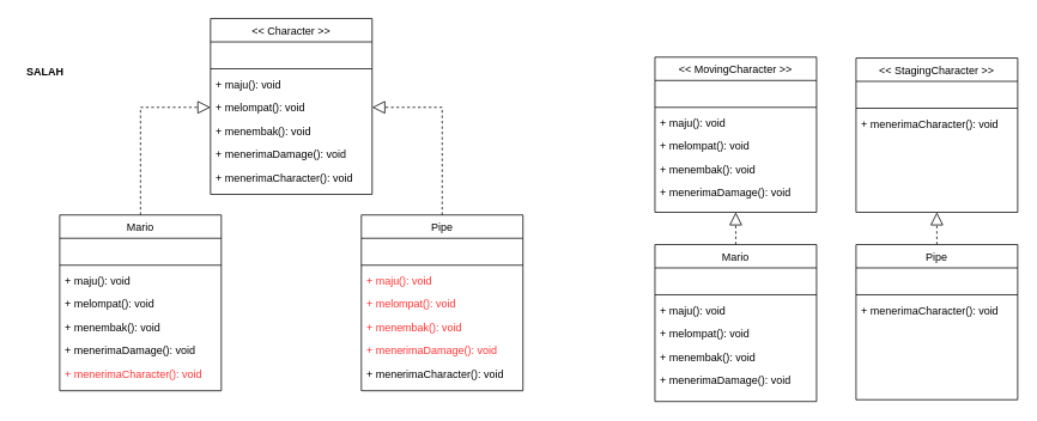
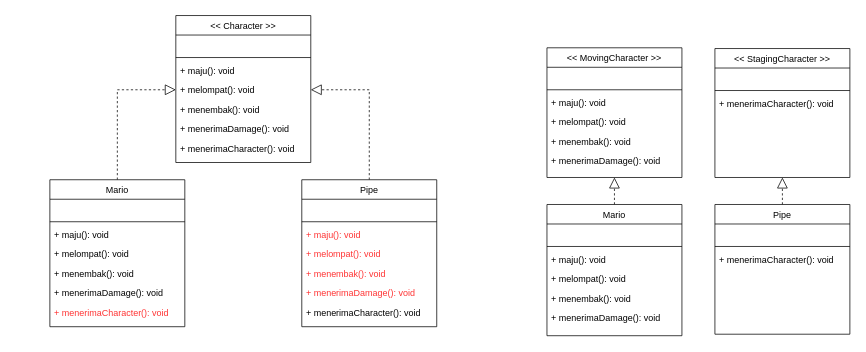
  <mxCell id="0" />
  <mxCell id="1" parent="0" />
  <mxCell id="2" value="&lt;&lt; Character &gt;&gt;" style="swimlane;fontStyle=0;align=center;verticalAlign=top;childLayout=stackLayout;horizontal=1;startSize=26;horizontalStack=0;resizeParent=1;resizeLast=0;collapsible=1;marginBottom=0;rounded=0;shadow=0;strokeWidth=1;" parent="1" vertex="1"><mxGeometry x="234" y="20" width="180" height="196" as="geometry"><mxRectangle x="130" y="380" width="160" height="26" as="alternateBounds" /></mxGeometry></mxCell>
  <mxCell id="3" value=" " style="text;align=left;verticalAlign=top;spacingLeft=4;spacingRight=4;overflow=hidden;rotatable=0;points=[[0,0.5],[1,0.5]];portConstraint=eastwest;rounded=0;shadow=0;html=0;" parent="2" vertex="1"><mxGeometry y="26" width="180" height="26" as="geometry" /></mxCell>
  <mxCell id="4" value="" style="line;html=1;strokeWidth=1;align=left;verticalAlign=middle;spacingTop=-1;spacingLeft=3;spacingRight=3;rotatable=0;labelPosition=right;points=[];portConstraint=eastwest;" parent="2" vertex="1"><mxGeometry y="52" width="180" height="8" as="geometry" /></mxCell>
  <mxCell id="5" value="+ maju(): void" style="text;align=left;verticalAlign=top;spacingLeft=4;spacingRight=4;overflow=hidden;rotatable=0;points=[[0,0.5],[1,0.5]];portConstraint=eastwest;" parent="2" vertex="1"><mxGeometry y="60" width="180" height="26" as="geometry" /></mxCell>
  <mxCell id="6" value="+ melompat(): void" style="text;align=left;verticalAlign=top;spacingLeft=4;spacingRight=4;overflow=hidden;rotatable=0;points=[[0,0.5],[1,0.5]];portConstraint=eastwest;" vertex="1" parent="2"><mxGeometry y="86" width="180" height="26" as="geometry" /></mxCell>
  <mxCell id="7" value="+ menembak(): void" style="text;align=left;verticalAlign=top;spacingLeft=4;spacingRight=4;overflow=hidden;rotatable=0;points=[[0,0.5],[1,0.5]];portConstraint=eastwest;" vertex="1" parent="2"><mxGeometry y="112" width="180" height="26" as="geometry" /></mxCell>
  <mxCell id="8" value="+ menerimaDamage(): void" style="text;align=left;verticalAlign=top;spacingLeft=4;spacingRight=4;overflow=hidden;rotatable=0;points=[[0,0.5],[1,0.5]];portConstraint=eastwest;" vertex="1" parent="2"><mxGeometry y="138" width="180" height="26" as="geometry" /></mxCell>
  <mxCell id="9" value="+ menerimaCharacter(): void" style="text;align=left;verticalAlign=top;spacingLeft=4;spacingRight=4;overflow=hidden;rotatable=0;points=[[0,0.5],[1,0.5]];portConstraint=eastwest;" vertex="1" parent="2"><mxGeometry y="164" width="180" height="26" as="geometry" /></mxCell>
  <mxCell id="10" style="edgeStyle=orthogonalEdgeStyle;rounded=0;orthogonalLoop=1;jettySize=auto;html=1;exitX=0.5;exitY=0;exitDx=0;exitDy=0;entryX=0;entryY=0.5;entryDx=0;entryDy=0;dashed=1;endArrow=block;endFill=0;endSize=12;" edge="1" parent="1" source="11" target="6"><mxGeometry relative="1" as="geometry" /></mxCell>
  <mxCell id="11" value="Mario" style="swimlane;fontStyle=0;align=center;verticalAlign=top;childLayout=stackLayout;horizontal=1;startSize=26;horizontalStack=0;resizeParent=1;resizeLast=0;collapsible=1;marginBottom=0;rounded=0;shadow=0;strokeWidth=1;" vertex="1" parent="1"><mxGeometry x="66" y="239" width="180" height="196" as="geometry"><mxRectangle x="130" y="380" width="160" height="26" as="alternateBounds" /></mxGeometry></mxCell>
  <mxCell id="12" value=" " style="text;align=left;verticalAlign=top;spacingLeft=4;spacingRight=4;overflow=hidden;rotatable=0;points=[[0,0.5],[1,0.5]];portConstraint=eastwest;rounded=0;shadow=0;html=0;" vertex="1" parent="11"><mxGeometry y="26" width="180" height="26" as="geometry" /></mxCell>
  <mxCell id="13" value="" style="line;html=1;strokeWidth=1;align=left;verticalAlign=middle;spacingTop=-1;spacingLeft=3;spacingRight=3;rotatable=0;labelPosition=right;points=[];portConstraint=eastwest;" vertex="1" parent="11"><mxGeometry y="52" width="180" height="8" as="geometry" /></mxCell>
  <mxCell id="14" value="+ maju(): void" style="text;align=left;verticalAlign=top;spacingLeft=4;spacingRight=4;overflow=hidden;rotatable=0;points=[[0,0.5],[1,0.5]];portConstraint=eastwest;" vertex="1" parent="11"><mxGeometry y="60" width="180" height="26" as="geometry" /></mxCell>
  <mxCell id="15" value="+ melompat(): void" style="text;align=left;verticalAlign=top;spacingLeft=4;spacingRight=4;overflow=hidden;rotatable=0;points=[[0,0.5],[1,0.5]];portConstraint=eastwest;" vertex="1" parent="11"><mxGeometry y="86" width="180" height="26" as="geometry" /></mxCell>
  <mxCell id="16" value="+ menembak(): void" style="text;align=left;verticalAlign=top;spacingLeft=4;spacingRight=4;overflow=hidden;rotatable=0;points=[[0,0.5],[1,0.5]];portConstraint=eastwest;" vertex="1" parent="11"><mxGeometry y="112" width="180" height="26" as="geometry" /></mxCell>
  <mxCell id="17" value="+ menerimaDamage(): void" style="text;align=left;verticalAlign=top;spacingLeft=4;spacingRight=4;overflow=hidden;rotatable=0;points=[[0,0.5],[1,0.5]];portConstraint=eastwest;" vertex="1" parent="11"><mxGeometry y="138" width="180" height="26" as="geometry" /></mxCell>
  <mxCell id="18" value="+ menerimaCharacter(): void" style="text;align=left;verticalAlign=top;spacingLeft=4;spacingRight=4;overflow=hidden;rotatable=0;points=[[0,0.5],[1,0.5]];portConstraint=eastwest;fontColor=#FF3333;" vertex="1" parent="11"><mxGeometry y="164" width="180" height="26" as="geometry" /></mxCell>
  <mxCell id="19" style="edgeStyle=orthogonalEdgeStyle;rounded=0;orthogonalLoop=1;jettySize=auto;html=1;exitX=0.5;exitY=0;exitDx=0;exitDy=0;entryX=1;entryY=0.5;entryDx=0;entryDy=0;dashed=1;endArrow=block;endFill=0;endSize=12;" edge="1" parent="1" source="20" target="6"><mxGeometry relative="1" as="geometry" /></mxCell>
  <mxCell id="20" value="Pipe" style="swimlane;fontStyle=0;align=center;verticalAlign=top;childLayout=stackLayout;horizontal=1;startSize=26;horizontalStack=0;resizeParent=1;resizeLast=0;collapsible=1;marginBottom=0;rounded=0;shadow=0;strokeWidth=1;" vertex="1" parent="1"><mxGeometry x="402" y="239" width="180" height="196" as="geometry"><mxRectangle x="130" y="380" width="160" height="26" as="alternateBounds" /></mxGeometry></mxCell>
  <mxCell id="21" value=" " style="text;align=left;verticalAlign=top;spacingLeft=4;spacingRight=4;overflow=hidden;rotatable=0;points=[[0,0.5],[1,0.5]];portConstraint=eastwest;rounded=0;shadow=0;html=0;" vertex="1" parent="20"><mxGeometry y="26" width="180" height="26" as="geometry" /></mxCell>
  <mxCell id="22" value="" style="line;html=1;strokeWidth=1;align=left;verticalAlign=middle;spacingTop=-1;spacingLeft=3;spacingRight=3;rotatable=0;labelPosition=right;points=[];portConstraint=eastwest;" vertex="1" parent="20"><mxGeometry y="52" width="180" height="8" as="geometry" /></mxCell>
  <mxCell id="23" value="+ maju(): void" style="text;align=left;verticalAlign=top;spacingLeft=4;spacingRight=4;overflow=hidden;rotatable=0;points=[[0,0.5],[1,0.5]];portConstraint=eastwest;fontColor=#FF3333;" vertex="1" parent="20"><mxGeometry y="60" width="180" height="26" as="geometry" /></mxCell>
  <mxCell id="24" value="+ melompat(): void" style="text;align=left;verticalAlign=top;spacingLeft=4;spacingRight=4;overflow=hidden;rotatable=0;points=[[0,0.5],[1,0.5]];portConstraint=eastwest;fontColor=#FF3333;" vertex="1" parent="20"><mxGeometry y="86" width="180" height="26" as="geometry" /></mxCell>
  <mxCell id="25" value="+ menembak(): void" style="text;align=left;verticalAlign=top;spacingLeft=4;spacingRight=4;overflow=hidden;rotatable=0;points=[[0,0.5],[1,0.5]];portConstraint=eastwest;fontColor=#FF3333;" vertex="1" parent="20"><mxGeometry y="112" width="180" height="26" as="geometry" /></mxCell>
  <mxCell id="26" value="+ menerimaDamage(): void" style="text;align=left;verticalAlign=top;spacingLeft=4;spacingRight=4;overflow=hidden;rotatable=0;points=[[0,0.5],[1,0.5]];portConstraint=eastwest;fontColor=#FF3333;" vertex="1" parent="20"><mxGeometry y="138" width="180" height="26" as="geometry" /></mxCell>
  <mxCell id="27" value="+ menerimaCharacter(): void" style="text;align=left;verticalAlign=top;spacingLeft=4;spacingRight=4;overflow=hidden;rotatable=0;points=[[0,0.5],[1,0.5]];portConstraint=eastwest;" vertex="1" parent="20"><mxGeometry y="164" width="180" height="26" as="geometry" /></mxCell>
- <mxCell id="28" value="&lt;b&gt;&lt;font color=&quot;#000000&quot;&gt;SALAH&lt;/font&gt;&lt;/b&gt;" style="text;html=1;strokeColor=none;fillColor=none;align=center;verticalAlign=middle;whiteSpace=wrap;rounded=0;fontColor=#FF3333;" vertex="1" parent="1"><mxGeometry x="20" y="65" width="60" height="30" as="geometry" /></mxCell>
  <mxCell id="29" value="&lt;&lt; MovingCharacter &gt;&gt;" style="swimlane;fontStyle=0;align=center;verticalAlign=top;childLayout=stackLayout;horizontal=1;startSize=26;horizontalStack=0;resizeParent=1;resizeLast=0;collapsible=1;marginBottom=0;rounded=0;shadow=0;strokeWidth=1;" vertex="1" parent="1"><mxGeometry x="729" y="63" width="180" height="173" as="geometry"><mxRectangle x="130" y="380" width="160" height="26" as="alternateBounds" /></mxGeometry></mxCell>
  <mxCell id="30" value=" " style="text;align=left;verticalAlign=top;spacingLeft=4;spacingRight=4;overflow=hidden;rotatable=0;points=[[0,0.5],[1,0.5]];portConstraint=eastwest;rounded=0;shadow=0;html=0;" vertex="1" parent="29"><mxGeometry y="26" width="180" height="26" as="geometry" /></mxCell>
  <mxCell id="31" value="" style="line;html=1;strokeWidth=1;align=left;verticalAlign=middle;spacingTop=-1;spacingLeft=3;spacingRight=3;rotatable=0;labelPosition=right;points=[];portConstraint=eastwest;" vertex="1" parent="29"><mxGeometry y="52" width="180" height="8" as="geometry" /></mxCell>
  <mxCell id="32" value="+ maju(): void" style="text;align=left;verticalAlign=top;spacingLeft=4;spacingRight=4;overflow=hidden;rotatable=0;points=[[0,0.5],[1,0.5]];portConstraint=eastwest;" vertex="1" parent="29"><mxGeometry y="60" width="180" height="26" as="geometry" /></mxCell>
  <mxCell id="33" value="+ melompat(): void" style="text;align=left;verticalAlign=top;spacingLeft=4;spacingRight=4;overflow=hidden;rotatable=0;points=[[0,0.5],[1,0.5]];portConstraint=eastwest;" vertex="1" parent="29"><mxGeometry y="86" width="180" height="26" as="geometry" /></mxCell>
  <mxCell id="34" value="+ menembak(): void" style="text;align=left;verticalAlign=top;spacingLeft=4;spacingRight=4;overflow=hidden;rotatable=0;points=[[0,0.5],[1,0.5]];portConstraint=eastwest;" vertex="1" parent="29"><mxGeometry y="112" width="180" height="26" as="geometry" /></mxCell>
  <mxCell id="35" value="+ menerimaDamage(): void" style="text;align=left;verticalAlign=top;spacingLeft=4;spacingRight=4;overflow=hidden;rotatable=0;points=[[0,0.5],[1,0.5]];portConstraint=eastwest;" vertex="1" parent="29"><mxGeometry y="138" width="180" height="26" as="geometry" /></mxCell>
  <mxCell id="36" style="edgeStyle=orthogonalEdgeStyle;rounded=0;orthogonalLoop=1;jettySize=auto;html=1;exitX=0.5;exitY=0;exitDx=0;exitDy=0;entryX=0.5;entryY=1;entryDx=0;entryDy=0;dashed=1;endArrow=block;endFill=0;endSize=12;" edge="1" parent="1" source="37" target="29"><mxGeometry relative="1" as="geometry" /></mxCell>
  <mxCell id="37" value="Mario" style="swimlane;fontStyle=0;align=center;verticalAlign=top;childLayout=stackLayout;horizontal=1;startSize=26;horizontalStack=0;resizeParent=1;resizeLast=0;collapsible=1;marginBottom=0;rounded=0;shadow=0;strokeWidth=1;" vertex="1" parent="1"><mxGeometry x="729" y="272" width="180" height="175" as="geometry"><mxRectangle x="130" y="380" width="160" height="26" as="alternateBounds" /></mxGeometry></mxCell>
  <mxCell id="38" value=" " style="text;align=left;verticalAlign=top;spacingLeft=4;spacingRight=4;overflow=hidden;rotatable=0;points=[[0,0.5],[1,0.5]];portConstraint=eastwest;rounded=0;shadow=0;html=0;" vertex="1" parent="37"><mxGeometry y="26" width="180" height="26" as="geometry" /></mxCell>
  <mxCell id="39" value="" style="line;html=1;strokeWidth=1;align=left;verticalAlign=middle;spacingTop=-1;spacingLeft=3;spacingRight=3;rotatable=0;labelPosition=right;points=[];portConstraint=eastwest;" vertex="1" parent="37"><mxGeometry y="52" width="180" height="8" as="geometry" /></mxCell>
  <mxCell id="40" value="+ maju(): void" style="text;align=left;verticalAlign=top;spacingLeft=4;spacingRight=4;overflow=hidden;rotatable=0;points=[[0,0.5],[1,0.5]];portConstraint=eastwest;" vertex="1" parent="37"><mxGeometry y="60" width="180" height="26" as="geometry" /></mxCell>
  <mxCell id="41" value="+ melompat(): void" style="text;align=left;verticalAlign=top;spacingLeft=4;spacingRight=4;overflow=hidden;rotatable=0;points=[[0,0.5],[1,0.5]];portConstraint=eastwest;" vertex="1" parent="37"><mxGeometry y="86" width="180" height="26" as="geometry" /></mxCell>
  <mxCell id="42" value="+ menembak(): void" style="text;align=left;verticalAlign=top;spacingLeft=4;spacingRight=4;overflow=hidden;rotatable=0;points=[[0,0.5],[1,0.5]];portConstraint=eastwest;" vertex="1" parent="37"><mxGeometry y="112" width="180" height="26" as="geometry" /></mxCell>
  <mxCell id="43" value="+ menerimaDamage(): void" style="text;align=left;verticalAlign=top;spacingLeft=4;spacingRight=4;overflow=hidden;rotatable=0;points=[[0,0.5],[1,0.5]];portConstraint=eastwest;" vertex="1" parent="37"><mxGeometry y="138" width="180" height="26" as="geometry" /></mxCell>
  <mxCell id="44" style="edgeStyle=orthogonalEdgeStyle;rounded=0;orthogonalLoop=1;jettySize=auto;html=1;exitX=0.5;exitY=0;exitDx=0;exitDy=0;entryX=0.5;entryY=1;entryDx=0;entryDy=0;dashed=1;fontColor=#000000;endArrow=block;endFill=0;endSize=12;" edge="1" parent="1" source="45" target="49"><mxGeometry relative="1" as="geometry" /></mxCell>
  <mxCell id="45" value="Pipe" style="swimlane;fontStyle=0;align=center;verticalAlign=top;childLayout=stackLayout;horizontal=1;startSize=26;horizontalStack=0;resizeParent=1;resizeLast=0;collapsible=1;marginBottom=0;rounded=0;shadow=0;strokeWidth=1;" vertex="1" parent="1"><mxGeometry x="953" y="272" width="180" height="173" as="geometry"><mxRectangle x="130" y="380" width="160" height="26" as="alternateBounds" /></mxGeometry></mxCell>
  <mxCell id="46" value=" " style="text;align=left;verticalAlign=top;spacingLeft=4;spacingRight=4;overflow=hidden;rotatable=0;points=[[0,0.5],[1,0.5]];portConstraint=eastwest;rounded=0;shadow=0;html=0;" vertex="1" parent="45"><mxGeometry y="26" width="180" height="26" as="geometry" /></mxCell>
  <mxCell id="47" value="" style="line;html=1;strokeWidth=1;align=left;verticalAlign=middle;spacingTop=-1;spacingLeft=3;spacingRight=3;rotatable=0;labelPosition=right;points=[];portConstraint=eastwest;" vertex="1" parent="45"><mxGeometry y="52" width="180" height="8" as="geometry" /></mxCell>
  <mxCell id="48" value="+ menerimaCharacter(): void" style="text;align=left;verticalAlign=top;spacingLeft=4;spacingRight=4;overflow=hidden;rotatable=0;points=[[0,0.5],[1,0.5]];portConstraint=eastwest;" vertex="1" parent="45"><mxGeometry y="60" width="180" height="26" as="geometry" /></mxCell>
  <mxCell id="49" value="&lt;&lt; StagingCharacter &gt;&gt;" style="swimlane;fontStyle=0;align=center;verticalAlign=top;childLayout=stackLayout;horizontal=1;startSize=26;horizontalStack=0;resizeParent=1;resizeLast=0;collapsible=1;marginBottom=0;rounded=0;shadow=0;strokeWidth=1;" vertex="1" parent="1"><mxGeometry x="953" y="64" width="180" height="172" as="geometry"><mxRectangle x="130" y="380" width="160" height="26" as="alternateBounds" /></mxGeometry></mxCell>
  <mxCell id="50" value=" " style="text;align=left;verticalAlign=top;spacingLeft=4;spacingRight=4;overflow=hidden;rotatable=0;points=[[0,0.5],[1,0.5]];portConstraint=eastwest;rounded=0;shadow=0;html=0;" vertex="1" parent="49"><mxGeometry y="26" width="180" height="26" as="geometry" /></mxCell>
  <mxCell id="51" value="" style="line;html=1;strokeWidth=1;align=left;verticalAlign=middle;spacingTop=-1;spacingLeft=3;spacingRight=3;rotatable=0;labelPosition=right;points=[];portConstraint=eastwest;" vertex="1" parent="49"><mxGeometry y="52" width="180" height="8" as="geometry" /></mxCell>
  <mxCell id="52" value="+ menerimaCharacter(): void" style="text;align=left;verticalAlign=top;spacingLeft=4;spacingRight=4;overflow=hidden;rotatable=0;points=[[0,0.5],[1,0.5]];portConstraint=eastwest;" vertex="1" parent="49"><mxGeometry y="60" width="180" height="26" as="geometry" /></mxCell>
